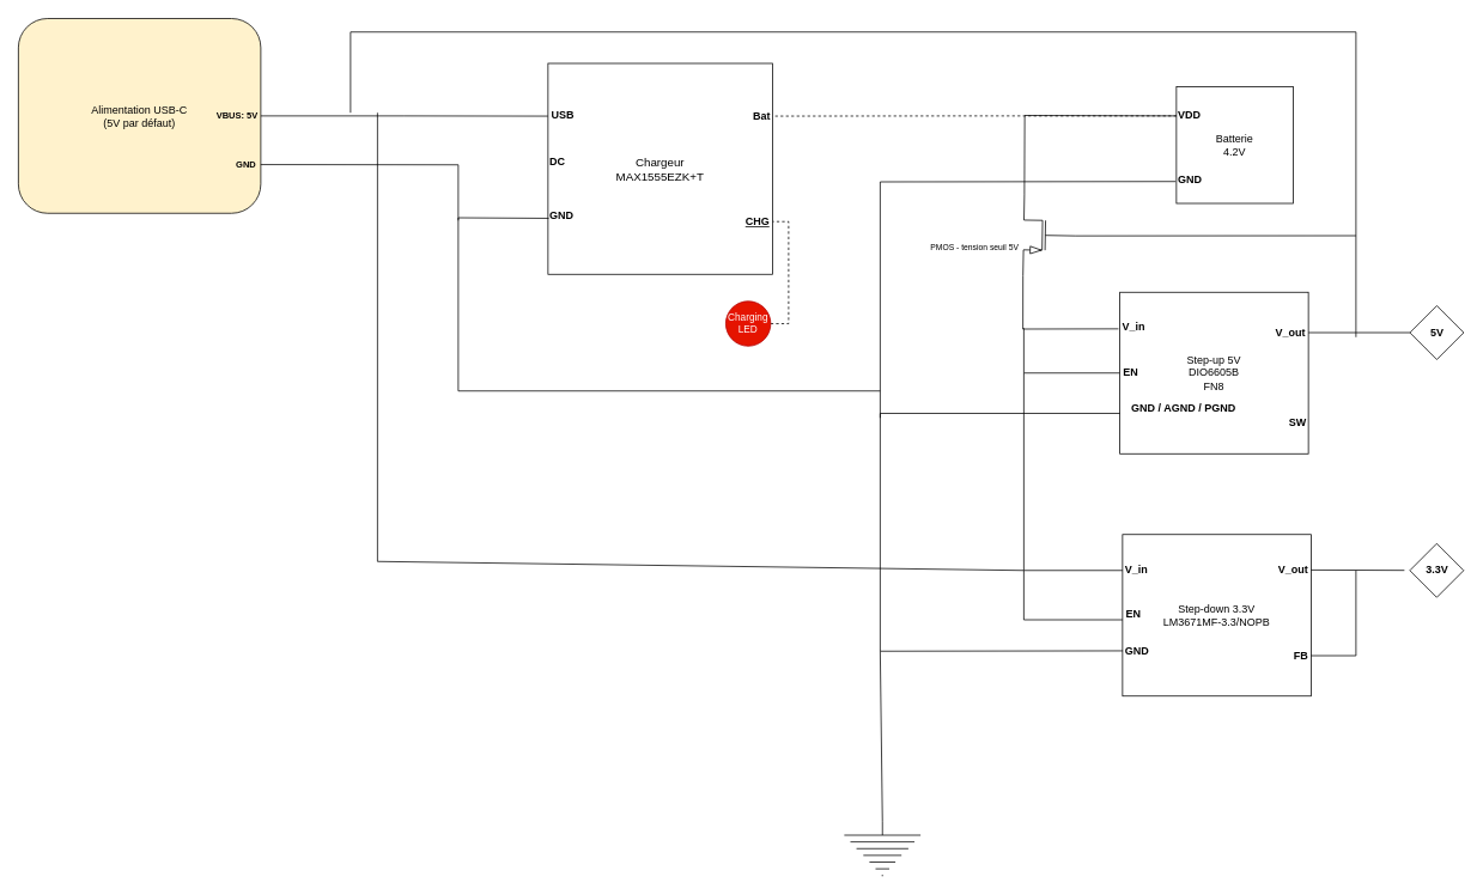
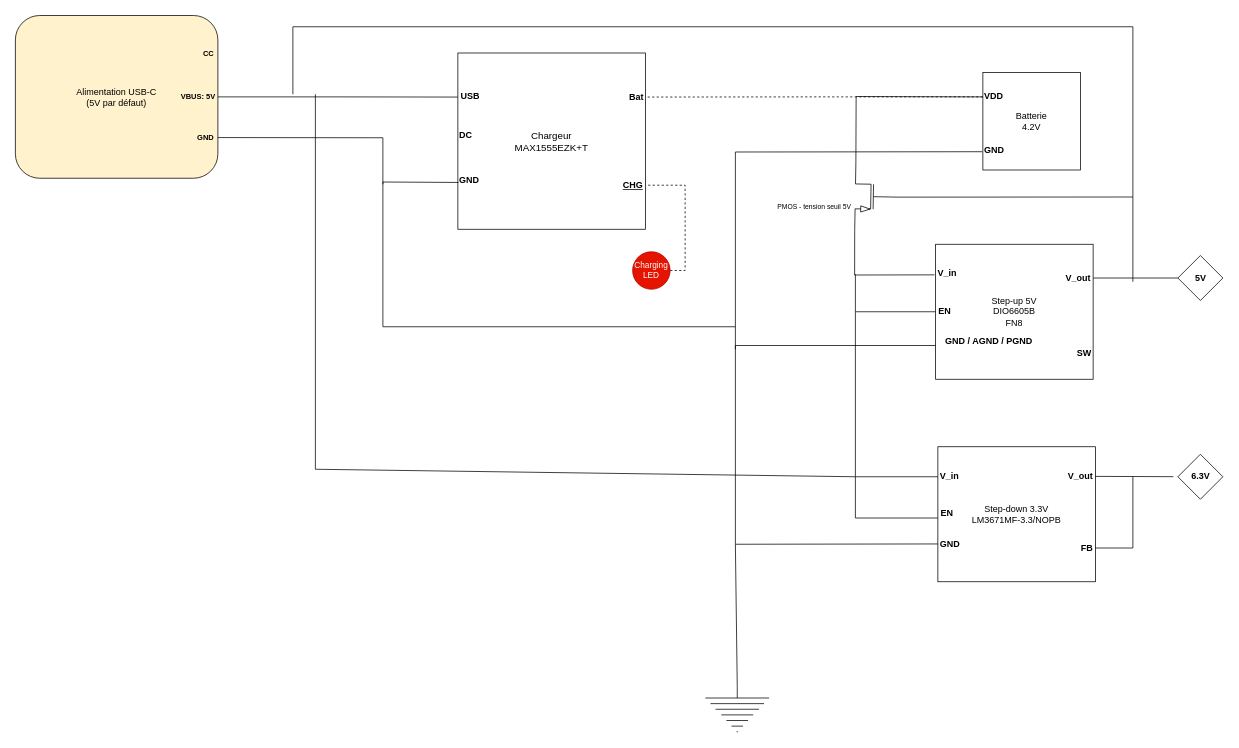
  <mxCell id="0" />
  <mxCell id="1" parent="0" />
  <mxCell id="2" style="edgeStyle=orthogonalEdgeStyle;rounded=0;orthogonalLoop=1;jettySize=auto;html=1;entryX=0;entryY=0.25;entryDx=0;entryDy=0;fontSize=12;endArrow=none;endFill=0;" parent="1" source="3" target="9" edge="1"><mxGeometry relative="1" as="geometry" /></mxCell>
  <mxCell id="3" value="&lt;div&gt;Alimentation USB-C&lt;/div&gt;&lt;div&gt;(5V par défaut)&lt;br&gt;&lt;/div&gt;" style="rounded=1;whiteSpace=wrap;html=1;fillColor=#fff2cc;" parent="1" vertex="1"><mxGeometry x="20" y="20" width="270" height="217" as="geometry" /></mxCell>
  <mxCell id="4" style="edgeStyle=orthogonalEdgeStyle;rounded=0;orthogonalLoop=1;jettySize=auto;html=1;exitX=0;exitY=0.25;exitDx=0;exitDy=0;entryX=1;entryY=0.25;entryDx=0;entryDy=0;fontSize=12;endArrow=none;endFill=0;dashed=1;" parent="1" source="5" target="9" edge="1"><mxGeometry relative="1" as="geometry" /></mxCell>
  <mxCell id="5" value="&lt;div&gt;Batterie&lt;/div&gt;&lt;div&gt;4.2V&lt;br&gt;&lt;/div&gt;" style="whiteSpace=wrap;html=1;aspect=fixed;" parent="1" vertex="1"><mxGeometry x="1310" y="96" width="130" height="130" as="geometry" /></mxCell>
  <mxCell id="6" style="edgeStyle=orthogonalEdgeStyle;rounded=0;orthogonalLoop=1;jettySize=auto;html=1;exitX=1;exitY=0.5;exitDx=0;exitDy=0;fontSize=12;endArrow=none;endFill=0;entryX=1;entryY=0.75;entryDx=0;entryDy=0;dashed=1;" parent="1" source="7" target="9" edge="1"><mxGeometry relative="1" as="geometry"><mxPoint x="880" y="335" as="targetPoint" /></mxGeometry></mxCell>
- <mxCell id="7" value="&lt;div style=&quot;font-size: 11px;&quot;&gt;&lt;font style=&quot;font-size: 11px;&quot;&gt;Charging&lt;/font&gt;&lt;/div&gt;&lt;div style=&quot;font-size: 11px;&quot;&gt;&lt;font style=&quot;font-size: 11px;&quot;&gt;LED&lt;/font&gt;&lt;br&gt;&lt;/div&gt;" style="ellipse;whiteSpace=wrap;html=1;aspect=fixed;fillColor=#e51400;fontColor=#ffffff;strokeColor=#B20000;" parent="1" vertex="1"><mxGeometry x="808" y="335" width="50" height="50" as="geometry" /></mxCell>
+ <mxCell id="7" value="&lt;div style=&quot;font-size: 11px;&quot;&gt;&lt;font style=&quot;font-size: 11px;&quot;&gt;Charging&lt;/font&gt;&lt;/div&gt;&lt;div style=&quot;font-size: 11px;&quot;&gt;&lt;font style=&quot;font-size: 11px;&quot;&gt;LED&lt;/font&gt;&lt;br&gt;&lt;/div&gt;" style="ellipse;whiteSpace=wrap;html=1;aspect=fixed;fillColor=#e51400;fontColor=#ffffff;strokeColor=#B20000;" parent="1" vertex="1"><mxGeometry x="843" y="335" width="50" height="50" as="geometry" /></mxCell>
  <mxCell id="8" value="" style="group" parent="1" connectable="0" vertex="1"><mxGeometry x="610" y="70" width="250" height="235" as="geometry" /></mxCell>
  <mxCell id="9" value="&lt;div&gt;Chargeur&lt;/div&gt;&lt;div&gt;MAX1555EZK+T&lt;br&gt;&lt;/div&gt;" style="rounded=0;whiteSpace=wrap;html=1;fontSize=13;" parent="8" vertex="1"><mxGeometry width="250" height="235" as="geometry" /></mxCell>
  <mxCell id="10" value="USB" style="text;html=1;resizable=0;autosize=1;align=left;verticalAlign=middle;points=[];fillColor=none;strokeColor=none;rounded=0;fontSize=12;fontStyle=1" parent="8" vertex="1"><mxGeometry x="2" y="43" width="50" height="30" as="geometry" /></mxCell>
  <mxCell id="11" value="DC" style="text;html=1;resizable=0;autosize=1;align=left;verticalAlign=middle;points=[];fillColor=none;strokeColor=none;rounded=0;fontSize=12;fontStyle=1" parent="8" vertex="1"><mxGeometry y="95" width="40" height="30" as="geometry" /></mxCell>
  <mxCell id="12" value="GND" style="text;html=1;resizable=0;autosize=1;align=left;verticalAlign=middle;points=[];fillColor=none;strokeColor=none;rounded=0;fontSize=12;fontStyle=1" parent="8" vertex="1"><mxGeometry y="155" width="50" height="30" as="geometry" /></mxCell>
  <mxCell id="13" value="&lt;div align=&quot;right&quot;&gt;Bat&lt;/div&gt;" style="text;html=1;resizable=0;autosize=1;align=right;verticalAlign=middle;points=[];fillColor=none;strokeColor=none;rounded=0;fontSize=12;fontStyle=1" parent="8" vertex="1"><mxGeometry x="209" y="44" width="40" height="30" as="geometry" /></mxCell>
  <mxCell id="14" value="&lt;u&gt;CHG&lt;/u&gt;" style="text;html=1;resizable=0;autosize=1;align=right;verticalAlign=middle;points=[];fillColor=none;strokeColor=none;rounded=0;fontSize=12;fontStyle=1" parent="8" vertex="1"><mxGeometry x="198" y="162" width="50" height="30" as="geometry" /></mxCell>
  <mxCell id="15" style="edgeStyle=orthogonalEdgeStyle;rounded=0;orthogonalLoop=1;jettySize=auto;html=1;exitX=1;exitY=0.25;exitDx=0;exitDy=0;fontSize=12;endArrow=none;endFill=0;entryX=0;entryY=0.5;entryDx=0;entryDy=0;entryPerimeter=0;" parent="1" source="21" target="17" edge="1"><mxGeometry relative="1" as="geometry"><mxPoint x="1320" y="138.5" as="sourcePoint" /><mxPoint x="1530" y="365" as="targetPoint" /></mxGeometry></mxCell>
  <mxCell id="16" value="" style="group" parent="1" connectable="0" vertex="1"><mxGeometry x="1569" y="340" width="61" height="60" as="geometry" /></mxCell>
  <mxCell id="17" value="" style="pointerEvents=1;verticalLabelPosition=bottom;shadow=0;dashed=0;align=center;html=1;verticalAlign=top;shape=mxgraph.electrical.signal_sources.source;aspect=fixed;points=[[0.5,0,0],[1,0.5,0],[0.5,1,0],[0,0.5,0]];elSignalType=none;elSourceType=dependent;fontSize=12;" parent="16" vertex="1"><mxGeometry x="1" width="60" height="60" as="geometry" /></mxCell>
  <mxCell id="18" value="5V" style="text;html=1;resizable=0;autosize=1;align=right;verticalAlign=middle;points=[];fillColor=none;strokeColor=none;rounded=0;fontSize=12;fontStyle=1" parent="16" vertex="1"><mxGeometry y="15" width="40" height="30" as="geometry" /></mxCell>
  <mxCell id="19" value="" style="endArrow=none;html=1;strokeWidth=1;rounded=0;fontSize=12;entryX=0;entryY=0.5;entryDx=0;entryDy=0;" parent="1" target="21" edge="1"><mxGeometry width="100" relative="1" as="geometry"><mxPoint x="1140" y="365" as="sourcePoint" /><mxPoint x="1410" y="535" as="targetPoint" /><Array as="points"><mxPoint x="1140" y="415" /></Array></mxGeometry></mxCell>
  <mxCell id="20" value="" style="group" parent="1" connectable="0" vertex="1"><mxGeometry x="1247" y="325" width="210" height="180" as="geometry" /></mxCell>
  <mxCell id="21" value="&lt;div&gt;Step-up 5V&lt;/div&gt;&lt;div&gt;DIO6605B&lt;br&gt;&lt;/div&gt;FN8" style="rounded=0;whiteSpace=wrap;html=1;fontSize=12;" parent="20" vertex="1"><mxGeometry width="210" height="180" as="geometry" /></mxCell>
  <mxCell id="22" value="V_in" style="text;html=1;resizable=0;autosize=1;align=left;verticalAlign=middle;points=[];fillColor=none;strokeColor=none;rounded=0;fontSize=12;fontStyle=1" parent="20" vertex="1"><mxGeometry x="1" y="24" width="50" height="30" as="geometry" /></mxCell>
  <mxCell id="23" value="V_out" style="text;html=1;resizable=0;autosize=1;align=right;verticalAlign=middle;points=[];fillColor=none;strokeColor=none;rounded=0;fontSize=12;fontStyle=1" parent="20" vertex="1"><mxGeometry x="148" y="30" width="60" height="30" as="geometry" /></mxCell>
  <mxCell id="24" value="EN" style="text;html=1;resizable=0;autosize=1;align=left;verticalAlign=middle;points=[];fillColor=none;strokeColor=none;rounded=0;fontSize=12;fontStyle=1" parent="20" vertex="1"><mxGeometry x="2" y="74" width="40" height="30" as="geometry" /></mxCell>
  <mxCell id="25" value="GND / AGND / PGND" style="text;html=1;resizable=0;autosize=1;align=left;verticalAlign=middle;points=[];fillColor=none;strokeColor=none;rounded=0;fontSize=12;fontStyle=1" parent="20" vertex="1"><mxGeometry x="11" y="115" width="130" height="30" as="geometry" /></mxCell>
  <mxCell id="26" value="SW" style="text;html=1;resizable=0;autosize=1;align=right;verticalAlign=middle;points=[];fillColor=none;strokeColor=none;rounded=0;fontSize=12;fontStyle=1" parent="20" vertex="1"><mxGeometry x="169" y="130" width="40" height="30" as="geometry" /></mxCell>
  <mxCell id="27" value="" style="group" parent="1" connectable="0" vertex="1"><mxGeometry x="1569" y="605" width="61" height="60" as="geometry" /></mxCell>
  <mxCell id="28" value="" style="pointerEvents=1;verticalLabelPosition=bottom;shadow=0;dashed=0;align=center;html=1;verticalAlign=top;shape=mxgraph.electrical.signal_sources.source;aspect=fixed;points=[[0.5,0,0],[1,0.5,0],[0.5,1,0],[0,0.5,0]];elSignalType=none;elSourceType=dependent;fontSize=12;" parent="27" vertex="1"><mxGeometry x="1" width="60" height="60" as="geometry" /></mxCell>
- <mxCell id="29" value="3.3V" style="text;html=1;resizable=0;autosize=1;align=right;verticalAlign=middle;points=[];fillColor=none;strokeColor=none;rounded=0;fontSize=12;fontStyle=1" parent="27" vertex="1"><mxGeometry x="-5" y="15" width="50" height="30" as="geometry" /></mxCell>
+ <mxCell id="29" value="6.3V" style="text;html=1;resizable=0;autosize=1;align=right;verticalAlign=middle;points=[];fillColor=none;strokeColor=none;rounded=0;fontSize=12;fontStyle=1" parent="27" vertex="1"><mxGeometry x="-5" y="15" width="50" height="30" as="geometry" /></mxCell>
  <mxCell id="30" value="" style="group" parent="1" connectable="0" vertex="1"><mxGeometry x="1250" y="595" width="210" height="180" as="geometry" /></mxCell>
  <mxCell id="31" value="&lt;div&gt;Step-down 3.3V&lt;/div&gt;&lt;div&gt;LM3671MF-3.3/NOPB&lt;br&gt;&lt;/div&gt;" style="rounded=0;whiteSpace=wrap;html=1;fontSize=12;" parent="30" vertex="1"><mxGeometry width="210" height="180" as="geometry" /></mxCell>
  <mxCell id="32" value="V_in" style="text;html=1;resizable=0;autosize=1;align=left;verticalAlign=middle;points=[];fillColor=none;strokeColor=none;rounded=0;fontSize=12;fontStyle=1" parent="30" vertex="1"><mxGeometry x="1" y="24" width="50" height="30" as="geometry" /></mxCell>
  <mxCell id="33" value="V_out" style="text;html=1;resizable=0;autosize=1;align=right;verticalAlign=middle;points=[];fillColor=none;strokeColor=none;rounded=0;fontSize=12;fontStyle=1" parent="30" vertex="1"><mxGeometry x="148" y="25" width="60" height="30" as="geometry" /></mxCell>
  <mxCell id="34" value="EN" style="text;html=1;resizable=0;autosize=1;align=left;verticalAlign=middle;points=[];fillColor=none;strokeColor=none;rounded=0;fontSize=12;fontStyle=1" parent="30" vertex="1"><mxGeometry x="2" y="74" width="40" height="30" as="geometry" /></mxCell>
  <mxCell id="35" value="GND" style="text;html=1;resizable=0;autosize=1;align=left;verticalAlign=middle;points=[];fillColor=none;strokeColor=none;rounded=0;fontSize=12;fontStyle=1" parent="30" vertex="1"><mxGeometry x="1" y="115" width="50" height="30" as="geometry" /></mxCell>
  <mxCell id="36" value="FB" style="text;html=1;resizable=0;autosize=1;align=right;verticalAlign=middle;points=[];fillColor=none;strokeColor=none;rounded=0;fontSize=12;fontStyle=1" parent="30" vertex="1"><mxGeometry x="168" y="121" width="40" height="30" as="geometry" /></mxCell>
  <mxCell id="37" value="" style="endArrow=none;html=1;strokeWidth=1;rounded=0;fontSize=12;" parent="1" edge="1"><mxGeometry width="100" relative="1" as="geometry"><mxPoint x="1140" y="415" as="sourcePoint" /><mxPoint x="1250" y="635" as="targetPoint" /><Array as="points"><mxPoint x="1140" y="635" /></Array></mxGeometry></mxCell>
  <mxCell id="38" value="" style="endArrow=none;html=1;strokeWidth=1;rounded=0;fontSize=12;" parent="1" edge="1"><mxGeometry width="100" relative="1" as="geometry"><mxPoint x="1140" y="635" as="sourcePoint" /><mxPoint x="1250" y="690" as="targetPoint" /><Array as="points"><mxPoint x="1140" y="690" /></Array></mxGeometry></mxCell>
  <mxCell id="39" value="" style="endArrow=none;html=1;strokeWidth=1;rounded=0;fontSize=12;" parent="1" target="29" edge="1"><mxGeometry width="100" relative="1" as="geometry"><mxPoint x="1460" y="634.5" as="sourcePoint" /><mxPoint x="1560" y="665" as="targetPoint" /></mxGeometry></mxCell>
  <mxCell id="40" value="" style="endArrow=none;html=1;strokeWidth=1;rounded=0;fontSize=12;exitX=1;exitY=0.75;exitDx=0;exitDy=0;" parent="1" source="31" edge="1"><mxGeometry width="100" relative="1" as="geometry"><mxPoint x="1460" y="735" as="sourcePoint" /><mxPoint x="1510" y="635" as="targetPoint" /><Array as="points"><mxPoint x="1510" y="730" /></Array></mxGeometry></mxCell>
  <mxCell id="41" value="GND" style="text;html=1;resizable=0;autosize=1;align=left;verticalAlign=middle;points=[];fillColor=none;strokeColor=none;rounded=0;fontSize=12;fontStyle=1" parent="1" vertex="1"><mxGeometry x="1310" y="185" width="50" height="30" as="geometry" /></mxCell>
  <mxCell id="42" value="" style="pointerEvents=1;verticalLabelPosition=bottom;shadow=0;dashed=0;align=center;html=1;verticalAlign=top;shape=mxgraph.electrical.signal_sources.protective_earth;fontSize=12;" parent="1" vertex="1"><mxGeometry x="940" y="915" width="85" height="60" as="geometry" /></mxCell>
  <mxCell id="43" value="" style="endArrow=none;html=1;strokeWidth=1;rounded=0;fontSize=12;entryX=0.001;entryY=0.72;entryDx=0;entryDy=0;exitX=0.5;exitY=0;exitDx=0;exitDy=0;exitPerimeter=0;entryPerimeter=0;" parent="1" source="42" target="31" edge="1"><mxGeometry width="100" relative="1" as="geometry"><mxPoint x="940" y="765" as="sourcePoint" /><mxPoint x="1040" y="765" as="targetPoint" /><Array as="points"><mxPoint x="980" y="725" /></Array></mxGeometry></mxCell>
  <mxCell id="44" value="" style="endArrow=none;html=1;strokeWidth=1;rounded=0;fontSize=12;entryX=0;entryY=0.75;entryDx=0;entryDy=0;" parent="1" target="21" edge="1"><mxGeometry width="100" relative="1" as="geometry"><mxPoint x="980" y="725" as="sourcePoint" /><mxPoint x="1000" y="675" as="targetPoint" /><Array as="points"><mxPoint x="980" y="460" /></Array></mxGeometry></mxCell>
  <mxCell id="45" value="" style="endArrow=none;html=1;strokeWidth=1;rounded=0;fontSize=12;entryX=-0.017;entryY=0.554;entryDx=0;entryDy=0;entryPerimeter=0;" parent="1" target="41" edge="1"><mxGeometry width="100" relative="1" as="geometry"><mxPoint x="980" y="465" as="sourcePoint" /><mxPoint x="1110" y="355" as="targetPoint" /><Array as="points"><mxPoint x="980" y="202" /></Array></mxGeometry></mxCell>
  <mxCell id="46" value="" style="endArrow=none;html=1;strokeWidth=1;rounded=0;fontSize=12;entryX=0.016;entryY=0.587;entryDx=0;entryDy=0;entryPerimeter=0;" parent="1" target="12" edge="1"><mxGeometry width="100" relative="1" as="geometry"><mxPoint x="980" y="435" as="sourcePoint" /><mxPoint x="610" y="305" as="targetPoint" /><Array as="points"><mxPoint x="510" y="435" /><mxPoint x="510" y="242" /></Array></mxGeometry></mxCell>
  <mxCell id="47" value="VBUS: 5V" style="text;html=1;resizable=0;autosize=1;align=right;verticalAlign=middle;points=[];fillColor=none;strokeColor=none;rounded=0;fontSize=10;fontStyle=1" parent="1" vertex="1"><mxGeometry x="218" y="113" width="70" height="30" as="geometry" /></mxCell>
  <mxCell id="48" value="&lt;div align=&quot;right&quot;&gt;GND&lt;/div&gt;" style="text;html=1;resizable=0;autosize=1;align=right;verticalAlign=middle;points=[];fillColor=none;strokeColor=none;rounded=0;fontSize=10;fontStyle=1" parent="1" vertex="1"><mxGeometry x="236" y="168" width="50" height="30" as="geometry" /></mxCell>
+ <mxCell id="49" value="CC" style="text;html=1;resizable=0;autosize=1;align=right;verticalAlign=middle;points=[];fillColor=none;strokeColor=none;rounded=0;fontSize=10;fontStyle=1" parent="1" vertex="1"><mxGeometry x="246" y="55" width="40" height="30" as="geometry" /></mxCell>
  <mxCell id="50" value="" style="endArrow=none;html=1;strokeWidth=1;rounded=0;fontSize=10;exitX=1;exitY=0.75;exitDx=0;exitDy=0;" parent="1" source="3" edge="1"><mxGeometry width="100" relative="1" as="geometry"><mxPoint x="310" y="235" as="sourcePoint" /><mxPoint x="510" y="245" as="targetPoint" /><Array as="points"><mxPoint x="510" y="183" /></Array></mxGeometry></mxCell>
  <mxCell id="51" value="" style="endArrow=none;html=1;strokeWidth=1;rounded=0;fontSize=10;" parent="1" edge="1"><mxGeometry width="100" relative="1" as="geometry"><mxPoint x="390" y="125" as="sourcePoint" /><mxPoint x="1510" y="375" as="targetPoint" /><Array as="points"><mxPoint x="390" y="35" /><mxPoint x="1510" y="35" /></Array></mxGeometry></mxCell>
  <mxCell id="52" value="" style="verticalLabelPosition=bottom;shadow=0;dashed=0;align=center;html=1;verticalAlign=top;shape=mxgraph.electrical.transistors.pmos;pointerEvents=1;fontSize=10;rotation=-179;" parent="1" vertex="1"><mxGeometry x="1139.88" y="206.41" width="58.07" height="110.57" as="geometry" /></mxCell>
  <mxCell id="53" value="" style="endArrow=none;html=1;strokeWidth=1;rounded=0;fontSize=10;exitX=0;exitY=0.5;exitDx=0;exitDy=0;exitPerimeter=0;" parent="1" source="52" edge="1"><mxGeometry width="100" relative="1" as="geometry"><mxPoint x="1280" y="275" as="sourcePoint" /><mxPoint x="1510" y="262" as="targetPoint" /></mxGeometry></mxCell>
  <mxCell id="54" value="" style="endArrow=none;html=1;strokeWidth=1;rounded=0;fontSize=10;exitX=1;exitY=1;exitDx=0;exitDy=0;exitPerimeter=0;entryX=0;entryY=0.25;entryDx=0;entryDy=0;" parent="1" source="52" target="5" edge="1"><mxGeometry width="100" relative="1" as="geometry"><mxPoint x="1147" y="255.17" as="sourcePoint" /><mxPoint x="1180" y="155" as="targetPoint" /><Array as="points"><mxPoint x="1141" y="128" /></Array></mxGeometry></mxCell>
  <mxCell id="55" value="" style="endArrow=none;html=1;strokeWidth=1;rounded=0;fontSize=10;entryX=-0.052;entryY=0.56;entryDx=0;entryDy=0;entryPerimeter=0;exitX=1;exitY=0;exitDx=0;exitDy=0;exitPerimeter=0;" parent="1" source="52" target="22" edge="1"><mxGeometry width="100" relative="1" as="geometry"><mxPoint x="1130" y="359.8" as="sourcePoint" /><mxPoint x="1230" y="359.8" as="targetPoint" /><Array as="points"><mxPoint x="1139" y="366" /></Array></mxGeometry></mxCell>
  <mxCell id="56" value="&lt;font style=&quot;font-size: 9px;&quot;&gt;PMOS - tension seuil 5V&lt;/font&gt;" style="text;html=1;resizable=0;autosize=1;align=center;verticalAlign=middle;points=[];fillColor=none;strokeColor=none;rounded=0;fontSize=10;" parent="1" vertex="1"><mxGeometry x="1025" y="260.17" width="120" height="30" as="geometry" /></mxCell>
  <mxCell id="57" value="" style="endArrow=none;html=1;strokeWidth=1;rounded=0;fontSize=9;" parent="1" edge="1"><mxGeometry width="100" relative="1" as="geometry"><mxPoint x="420" y="125" as="sourcePoint" /><mxPoint x="1140" y="635" as="targetPoint" /><Array as="points"><mxPoint x="420" y="625" /></Array></mxGeometry></mxCell>
  <mxCell id="58" value="VDD" style="text;html=1;resizable=0;autosize=1;align=left;verticalAlign=middle;points=[];fillColor=none;strokeColor=none;rounded=0;fontSize=12;fontStyle=1" vertex="1" parent="1"><mxGeometry x="1310" y="118" width="40" height="20" as="geometry" /></mxCell>
